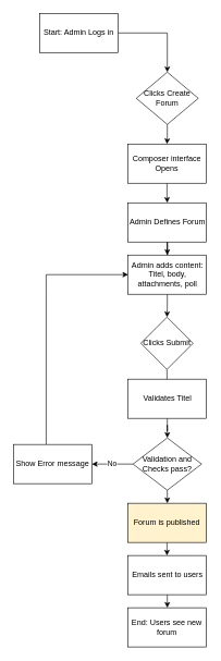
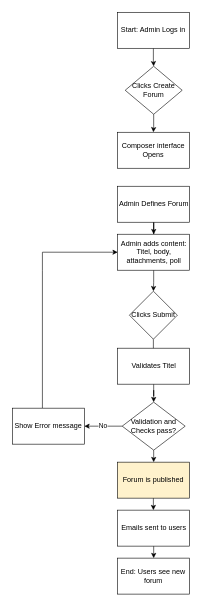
  <mxCell id="0" />
  <mxCell id="1" parent="0" />
  <mxCell id="2" value="" style="edgeStyle=orthogonalEdgeStyle;rounded=0;orthogonalLoop=1;jettySize=auto;html=1;" edge="1" parent="1" source="3" target="5"><mxGeometry relative="1" as="geometry" /></mxCell>
- <mxCell id="3" value="Start: Admin Logs in" style="rounded=0;whiteSpace=wrap;html=1;" vertex="1" parent="1"><mxGeometry x="60" y="20" width="120" height="60" as="geometry" /></mxCell>
+ <mxCell id="3" value="Start: Admin Logs in" style="rounded=0;whiteSpace=wrap;html=1;" vertex="1" parent="1"><mxGeometry x="195" y="20" width="120" height="60" as="geometry" /></mxCell>
  <mxCell id="4" value="" style="edgeStyle=orthogonalEdgeStyle;rounded=0;orthogonalLoop=1;jettySize=auto;html=1;" edge="1" parent="1" source="5" target="7"><mxGeometry relative="1" as="geometry" /></mxCell>
  <mxCell id="5" value="Clicks Create Forum" style="rhombus;whiteSpace=wrap;html=1;rounded=0;" vertex="1" parent="1"><mxGeometry x="208" y="110" width="95" height="80" as="geometry" /></mxCell>
- <mxCell id="6" value="" style="edgeStyle=orthogonalEdgeStyle;rounded=0;orthogonalLoop=1;jettySize=auto;html=1;" edge="1" parent="1" source="7" target="9"><mxGeometry relative="1" as="geometry" /></mxCell>
  <mxCell id="7" value="Composer interface Opens" style="whiteSpace=wrap;html=1;rounded=0;" vertex="1" parent="1"><mxGeometry x="195" y="220" width="120" height="60" as="geometry" /></mxCell>
  <mxCell id="8" value="" style="edgeStyle=orthogonalEdgeStyle;rounded=0;orthogonalLoop=1;jettySize=auto;html=1;" edge="1" parent="1" source="9" target="11"><mxGeometry relative="1" as="geometry" /></mxCell>
  <mxCell id="9" value="Admin Defines Forum" style="whiteSpace=wrap;html=1;rounded=0;" vertex="1" parent="1"><mxGeometry x="195.5" y="310" width="120" height="60" as="geometry" /></mxCell>
  <mxCell id="10" value="" style="edgeStyle=orthogonalEdgeStyle;rounded=0;orthogonalLoop=1;jettySize=auto;html=1;" edge="1" parent="1" source="11" target="13"><mxGeometry relative="1" as="geometry" /></mxCell>
  <mxCell id="11" value="Admin adds content: Titel, body, attachments, poll" style="whiteSpace=wrap;html=1;rounded=0;" vertex="1" parent="1"><mxGeometry x="195.5" y="390" width="120" height="60" as="geometry" /></mxCell>
  <mxCell id="12" value="" style="edgeStyle=orthogonalEdgeStyle;rounded=0;orthogonalLoop=1;jettySize=auto;html=1;" edge="1" parent="1" source="13" target="15"><mxGeometry relative="1" as="geometry" /></mxCell>
  <mxCell id="13" value="Clicks Submit" style="rhombus;whiteSpace=wrap;html=1;rounded=0;" vertex="1" parent="1"><mxGeometry x="215" y="485" width="80" height="80" as="geometry" /></mxCell>
  <mxCell id="14" value="" style="edgeStyle=orthogonalEdgeStyle;rounded=0;orthogonalLoop=1;jettySize=auto;html=1;" edge="1" parent="1" source="15" target="18"><mxGeometry relative="1" as="geometry" /></mxCell>
  <mxCell id="15" value="Validates Titel" style="whiteSpace=wrap;html=1;rounded=0;" vertex="1" parent="1"><mxGeometry x="195.5" y="580" width="120" height="60" as="geometry" /></mxCell>
  <mxCell id="16" value="No" style="edgeStyle=orthogonalEdgeStyle;rounded=0;orthogonalLoop=1;jettySize=auto;html=1;" edge="1" parent="1" source="18" target="20"><mxGeometry relative="1" as="geometry" /></mxCell>
  <mxCell id="17" value="" style="edgeStyle=orthogonalEdgeStyle;rounded=0;orthogonalLoop=1;jettySize=auto;html=1;" edge="1" parent="1" source="18" target="22"><mxGeometry relative="1" as="geometry" /></mxCell>
  <mxCell id="18" value="Validation and Checks pass?" style="rhombus;whiteSpace=wrap;html=1;rounded=0;" vertex="1" parent="1"><mxGeometry x="203" y="670" width="105" height="80" as="geometry" /></mxCell>
  <mxCell id="19" value="" style="edgeStyle=orthogonalEdgeStyle;rounded=0;orthogonalLoop=1;jettySize=auto;html=1;" edge="1" parent="1" source="20" target="11"><mxGeometry relative="1" as="geometry"><Array as="points"><mxPoint x="70" y="450" /><mxPoint x="70" y="420" /></Array></mxGeometry></mxCell>
  <mxCell id="20" value="Show Error message" style="whiteSpace=wrap;html=1;rounded=0;" vertex="1" parent="1"><mxGeometry x="20" y="680" width="120" height="60" as="geometry" /></mxCell>
  <mxCell id="21" value="" style="edgeStyle=orthogonalEdgeStyle;rounded=0;orthogonalLoop=1;jettySize=auto;html=1;" edge="1" parent="1" source="22" target="24"><mxGeometry relative="1" as="geometry" /></mxCell>
  <mxCell id="22" value="Forum is published" style="whiteSpace=wrap;html=1;rounded=0;fillColor=#fff2cc;" vertex="1" parent="1"><mxGeometry x="195" y="770" width="120" height="60" as="geometry" /></mxCell>
  <mxCell id="23" value="" style="edgeStyle=orthogonalEdgeStyle;rounded=0;orthogonalLoop=1;jettySize=auto;html=1;" edge="1" parent="1" source="24" target="25"><mxGeometry relative="1" as="geometry" /></mxCell>
  <mxCell id="24" value="Emails sent to users" style="whiteSpace=wrap;html=1;rounded=0;" vertex="1" parent="1"><mxGeometry x="195.5" y="850" width="120" height="60" as="geometry" /></mxCell>
  <mxCell id="25" value="End: Users see new forum" style="whiteSpace=wrap;html=1;rounded=0;" vertex="1" parent="1"><mxGeometry x="195" y="930" width="120" height="60" as="geometry" /></mxCell>
